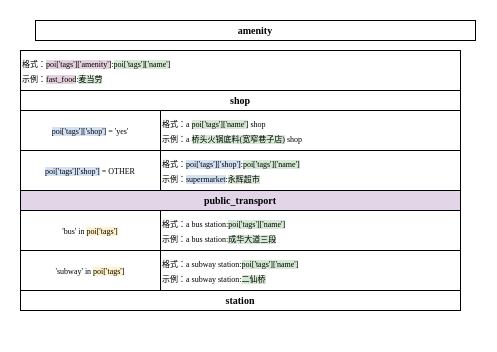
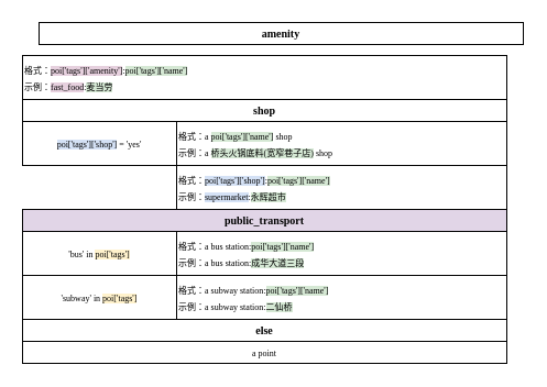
  <mxCell id="0" />
  <mxCell id="1" parent="0" />
  <mxCell id="2" value="&lt;span style=&quot;&quot; lang=&quot;EN-US&quot;&gt;&lt;font face=&quot;Maple Mono CN&quot; style=&quot;font-size: 10px;&quot;&gt;&lt;b style=&quot;&quot;&gt;amenity&lt;/b&gt;&lt;/font&gt;&lt;/span&gt;" style="rounded=0;whiteSpace=wrap;html=1;gradientDirection=north;align=center;" vertex="1" parent="1"><mxGeometry x="35" y="20" width="440" height="20" as="geometry" /></mxCell>
  <mxCell id="3" value="&lt;font style=&quot;font-size: 10px;&quot; face=&quot;Comic Sans MS&quot;&gt;&lt;b&gt;public_transport&lt;/b&gt;&lt;/font&gt;" style="rounded=0;whiteSpace=wrap;html=1;align=center;fillColor=#e1d5e7;" vertex="1" parent="1"><mxGeometry x="20" y="190" width="440" height="20" as="geometry" /></mxCell>
  <mxCell id="4" value="&lt;font style=&quot;font-size: 10px;&quot; face=&quot;Comic Sans MS&quot;&gt;&lt;b&gt;shop&lt;/b&gt;&lt;/font&gt;" style="rounded=0;whiteSpace=wrap;html=1;align=center;" vertex="1" parent="1"><mxGeometry x="20" y="90" width="440" height="20" as="geometry" /></mxCell>
  <mxCell id="5" value="&lt;font face=&quot;Maple Mono CN&quot;&gt;&lt;font style=&quot;font-size: 8px;&quot;&gt;格式：&lt;span style=&quot;background-color: rgb(230, 208, 222);&quot;&gt;poi['tags']['amenity']&lt;/span&gt;:&lt;/font&gt;&lt;span style=&quot;font-size: 8px; background-color: rgb(213, 232, 212);&quot;&gt;poi['tags']['name']&lt;/span&gt;&lt;/font&gt;&lt;div&gt;&lt;font face=&quot;Maple Mono CN&quot;&gt;&lt;font style=&quot;font-size: 8px;&quot;&gt;示例&lt;/font&gt;&lt;font style=&quot;font-size: 8px;&quot;&gt;：&lt;/font&gt;&lt;/font&gt;&lt;span style=&quot;font-size: 8px;&quot;&gt;&lt;font style=&quot;&quot; face=&quot;Maple Mono CN&quot;&gt;&lt;span style=&quot;background-color: rgb(230, 208, 222);&quot;&gt;fast_food&lt;/span&gt;:&lt;span style=&quot;background-color: rgb(213, 232, 212);&quot;&gt;麦当劳&lt;/span&gt;&lt;/font&gt;&lt;/span&gt;&lt;/div&gt;" style="rounded=0;whiteSpace=wrap;html=1;align=left;" vertex="1" parent="1"><mxGeometry x="20" y="50" width="440" height="40" as="geometry" /></mxCell>
  <mxCell id="6" value="&lt;font face=&quot;Maple Mono CN&quot;&gt;&lt;font style=&quot;font-size: 8px;&quot;&gt;格式：&lt;span&gt;&lt;span&gt;a&lt;/span&gt;&lt;span&gt;&amp;nbsp;&lt;/span&gt;&lt;/span&gt;&lt;/font&gt;&lt;span style=&quot;font-size: 8px; background-color: rgb(213, 232, 212);&quot;&gt;poi['tags']['name']&lt;/span&gt;&lt;span style=&quot;font-size: 8px;&quot;&gt; shop&lt;/span&gt;&lt;/font&gt;&lt;div&gt;&lt;font style=&quot;font-family: &amp;quot;Maple Mono CN&amp;quot;; font-size: 8px;&quot;&gt;示例&lt;/font&gt;&lt;font style=&quot;font-family: &amp;quot;Maple Mono CN&amp;quot;; font-size: 8px;&quot;&gt;：a&amp;nbsp;&lt;/font&gt;&lt;span style=&quot;font-family: &amp;quot;Maple Mono CN&amp;quot;; font-size: 8px; color: light-dark(rgb(0, 0, 0), rgb(255, 255, 255)); background-color: rgb(213, 232, 212);&quot;&gt;桥头火锅底料(宽窄巷子店)&lt;/span&gt;&lt;span style=&quot;font-family: &amp;quot;Maple Mono CN&amp;quot;; font-size: 8px; color: light-dark(rgb(0, 0, 0), rgb(255, 255, 255));&quot;&gt; shop&lt;/span&gt;&lt;/div&gt;" style="rounded=0;whiteSpace=wrap;html=1;align=left;" vertex="1" parent="1"><mxGeometry x="160" y="110" width="300" height="40" as="geometry" /></mxCell>
  <mxCell id="7" value="&lt;span style=&quot;font-family: &amp;quot;Maple Mono CN&amp;quot;; font-size: 8px; text-align: left; background-color: rgb(212, 225, 245);&quot;&gt;poi['tags']['shop']&lt;/span&gt;&lt;span style=&quot;font-family: &amp;quot;Maple Mono CN&amp;quot;; font-size: 8px; text-align: left;&quot;&gt; = 'yes'&lt;/span&gt;" style="rounded=0;whiteSpace=wrap;html=1;" vertex="1" parent="1"><mxGeometry x="20" y="110" width="140" height="40" as="geometry" /></mxCell>
- <mxCell id="8" value="&lt;span style=&quot;font-family: &amp;quot;Maple Mono CN&amp;quot;; font-size: 8px; text-align: left; background-color: rgb(212, 225, 245);&quot;&gt;poi['tags']['shop']&lt;/span&gt;&lt;span style=&quot;font-family: &amp;quot;Maple Mono CN&amp;quot;; font-size: 8px; text-align: left;&quot;&gt; = OTHER&lt;/span&gt;" style="rounded=0;whiteSpace=wrap;html=1;" vertex="1" parent="1"><mxGeometry x="20" y="150" width="140" height="40" as="geometry" /></mxCell>
  <mxCell id="9" value="&lt;font face=&quot;Maple Mono CN&quot;&gt;&lt;font style=&quot;font-size: 8px;&quot;&gt;格式：&lt;span style=&quot;background-color: rgb(212, 225, 245);&quot;&gt;poi['tags']['shop']&lt;/span&gt;:&lt;/font&gt;&lt;span style=&quot;font-size: 8px; background-color: rgb(213, 232, 212);&quot;&gt;poi['tags']['name']&lt;/span&gt;&lt;/font&gt;&lt;div&gt;&lt;font style=&quot;font-family: &amp;quot;Maple Mono CN&amp;quot;; font-size: 8px;&quot;&gt;示例&lt;/font&gt;&lt;font style=&quot;font-family: &amp;quot;Maple Mono CN&amp;quot;; font-size: 8px;&quot;&gt;：&lt;/font&gt;&lt;font style=&quot;&quot; face=&quot;Maple Mono CN&quot;&gt;&lt;span style=&quot;font-size: 8px; background-color: rgb(212, 225, 245);&quot;&gt;supermarket&lt;/span&gt;&lt;/font&gt;&lt;span style=&quot;font-family: &amp;quot;Maple Mono CN&amp;quot;; font-size: 8px; background-color: transparent; color: light-dark(rgb(0, 0, 0), rgb(255, 255, 255));&quot;&gt;:&lt;/span&gt;&lt;span style=&quot;font-family: &amp;quot;Maple Mono CN&amp;quot;; font-size: 8px; color: light-dark(rgb(0, 0, 0), rgb(255, 255, 255)); background-color: rgb(213, 232, 212);&quot;&gt;永辉超市&lt;/span&gt;&lt;/div&gt;" style="rounded=0;whiteSpace=wrap;html=1;align=left;" vertex="1" parent="1"><mxGeometry x="160" y="150" width="300" height="40" as="geometry" /></mxCell>
  <mxCell id="10" value="&lt;span style=&quot;font-family: &amp;quot;Maple Mono CN&amp;quot;; font-size: 8px; text-align: left;&quot;&gt;'bus' in &lt;/span&gt;&lt;span style=&quot;font-family: &amp;quot;Maple Mono CN&amp;quot;; font-size: 8px; text-align: left; background-color: rgb(255, 242, 204);&quot;&gt;poi['tags']&lt;/span&gt;" style="rounded=0;whiteSpace=wrap;html=1;" vertex="1" parent="1"><mxGeometry x="20" y="210" width="140" height="40" as="geometry" /></mxCell>
  <mxCell id="11" value="&lt;span style=&quot;font-family: &amp;quot;Maple Mono CN&amp;quot;; font-size: 8px; text-align: left;&quot;&gt;'subway' in&amp;nbsp;&lt;/span&gt;&lt;span style=&quot;font-family: &amp;quot;Maple Mono CN&amp;quot;; font-size: 8px; text-align: left; background-color: rgb(255, 242, 204);&quot;&gt;poi['tags']&lt;/span&gt;" style="rounded=0;whiteSpace=wrap;html=1;" vertex="1" parent="1"><mxGeometry x="20" y="250" width="140" height="40" as="geometry" /></mxCell>
- <mxCell id="12" value="&lt;font style=&quot;font-size: 10px;&quot; face=&quot;Comic Sans MS&quot;&gt;&lt;b&gt;station&lt;/b&gt;&lt;/font&gt;" style="rounded=0;whiteSpace=wrap;html=1;align=center;" vertex="1" parent="1"><mxGeometry x="20" y="290" width="440" height="20" as="geometry" /></mxCell>
+ <mxCell id="12" value="&lt;font style=&quot;font-size: 10px;&quot; face=&quot;Comic Sans MS&quot;&gt;&lt;b&gt;else&lt;/b&gt;&lt;/font&gt;" style="rounded=0;whiteSpace=wrap;html=1;align=center;" vertex="1" parent="1"><mxGeometry x="20" y="290" width="440" height="20" as="geometry" /></mxCell>
+ <mxCell id="13" value="&lt;font face=&quot;Maple Mono CN&quot;&gt;&lt;span style=&quot;font-size: 8px;&quot;&gt;a point&lt;/span&gt;&lt;/font&gt;" style="rounded=0;whiteSpace=wrap;html=1;align=center;" vertex="1" parent="1"><mxGeometry x="20" y="310" width="440" height="20" as="geometry" /></mxCell>
  <mxCell id="14" value="&lt;font face=&quot;Maple Mono CN&quot;&gt;&lt;font style=&quot;font-size: 8px;&quot;&gt;格式：&lt;/font&gt;&lt;/font&gt;&lt;span style=&quot;font-family: &amp;quot;Maple Mono CN&amp;quot;; font-size: 8px;&quot;&gt;a subway station&lt;/span&gt;&lt;font face=&quot;Maple Mono CN&quot;&gt;&lt;font style=&quot;font-size: 8px;&quot;&gt;:&lt;/font&gt;&lt;span style=&quot;font-size: 8px; background-color: rgb(213, 232, 212);&quot;&gt;poi['tags']['name']&lt;/span&gt;&lt;/font&gt;&lt;div&gt;&lt;font style=&quot;font-family: &amp;quot;Maple Mono CN&amp;quot;; font-size: 8px;&quot;&gt;示例&lt;/font&gt;&lt;font style=&quot;font-family: &amp;quot;Maple Mono CN&amp;quot;; font-size: 8px;&quot;&gt;：&lt;/font&gt;&lt;font style=&quot;&quot; face=&quot;Maple Mono CN&quot;&gt;&lt;span style=&quot;font-size: 8px;&quot;&gt;a subway station&lt;/span&gt;&lt;/font&gt;&lt;span style=&quot;font-family: &amp;quot;Maple Mono CN&amp;quot;; font-size: 8px; background-color: transparent; color: light-dark(rgb(0, 0, 0), rgb(255, 255, 255));&quot;&gt;:&lt;/span&gt;&lt;span style=&quot;font-family: &amp;quot;Maple Mono CN&amp;quot;; font-size: 8px; color: light-dark(rgb(0, 0, 0), rgb(255, 255, 255)); background-color: rgb(213, 232, 212);&quot;&gt;二仙桥&lt;/span&gt;&lt;/div&gt;" style="rounded=0;whiteSpace=wrap;html=1;align=left;" vertex="1" parent="1"><mxGeometry x="160" y="250" width="300" height="40" as="geometry" /></mxCell>
  <mxCell id="15" value="&lt;font face=&quot;Maple Mono CN&quot;&gt;&lt;font style=&quot;font-size: 8px;&quot;&gt;格式：&lt;/font&gt;&lt;/font&gt;&lt;span style=&quot;font-family: &amp;quot;Maple Mono CN&amp;quot;; font-size: 8px;&quot;&gt;a bus station&lt;/span&gt;&lt;font face=&quot;Maple Mono CN&quot;&gt;&lt;font style=&quot;font-size: 8px;&quot;&gt;:&lt;/font&gt;&lt;span style=&quot;font-size: 8px; background-color: rgb(213, 232, 212);&quot;&gt;poi['tags']['name']&lt;/span&gt;&lt;/font&gt;&lt;div&gt;&lt;font style=&quot;font-family: &amp;quot;Maple Mono CN&amp;quot;; font-size: 8px;&quot;&gt;示例&lt;/font&gt;&lt;font style=&quot;font-family: &amp;quot;Maple Mono CN&amp;quot;; font-size: 8px;&quot;&gt;：&lt;/font&gt;&lt;font style=&quot;&quot; face=&quot;Maple Mono CN&quot;&gt;&lt;span style=&quot;font-size: 8px;&quot;&gt;a bus station&lt;/span&gt;&lt;/font&gt;&lt;span style=&quot;font-family: &amp;quot;Maple Mono CN&amp;quot;; font-size: 8px; background-color: transparent; color: light-dark(rgb(0, 0, 0), rgb(255, 255, 255));&quot;&gt;:&lt;/span&gt;&lt;span style=&quot;font-family: &amp;quot;Maple Mono CN&amp;quot;; font-size: 8px; color: light-dark(rgb(0, 0, 0), rgb(255, 255, 255)); background-color: rgb(213, 232, 212);&quot;&gt;成华大道三段&lt;/span&gt;&lt;/div&gt;" style="rounded=0;whiteSpace=wrap;html=1;align=left;" vertex="1" parent="1"><mxGeometry x="160" y="210" width="300" height="40" as="geometry" /></mxCell>
